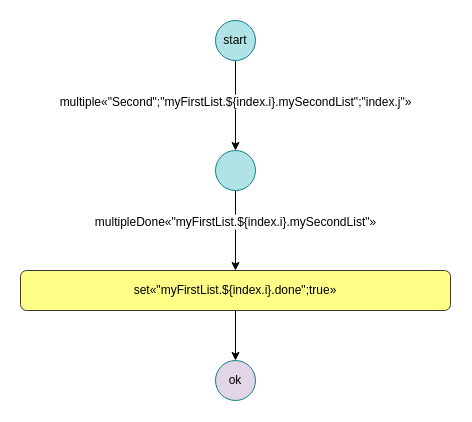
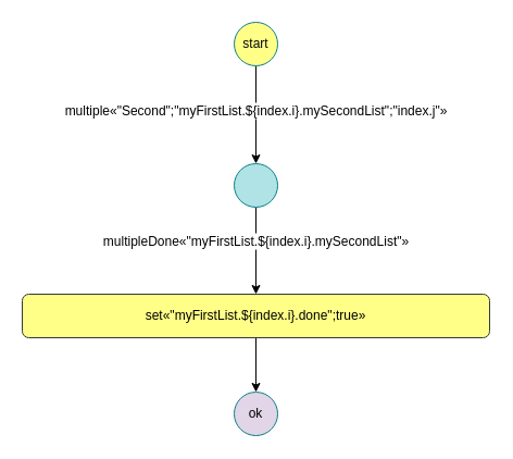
  <mxCell id="0" />
  <mxCell id="1" parent="0" />
  <mxCell id="2" style="edgeStyle=none;html=1;entryX=0.5;entryY=0;entryDx=0;entryDy=0;" parent="1" source="4" target="8" edge="1"><mxGeometry relative="1" as="geometry"><mxPoint x="235" y="160" as="targetPoint" /></mxGeometry></mxCell>
  <mxCell id="3" value="multiple«&quot;Second&quot;;&quot;myFirstList.${index.i}.mySecondList&quot;;&quot;index.j&quot;»" style="edgeLabel;align=center;verticalAlign=middle;resizable=0;points=[];fontSize=12;" vertex="1" connectable="0" parent="2"><mxGeometry x="-0.363" y="-3" relative="1" as="geometry"><mxPoint x="3" y="11" as="offset" /></mxGeometry></mxCell>
- <mxCell id="4" value="start" style="ellipse;whiteSpace=wrap;fillColor=#b0e3e6;strokeColor=#0e8088;fontColor=#050505;" parent="1" vertex="1"><mxGeometry x="215" y="20" width="40" height="40" as="geometry" /></mxCell>
+ <mxCell id="4" value="start" style="ellipse;whiteSpace=wrap;fillColor=#ffff88;strokeColor=#0e8088;fontColor=#050505;" parent="1" vertex="1"><mxGeometry x="215" y="20" width="40" height="40" as="geometry" /></mxCell>
  <mxCell id="5" value="ok" style="ellipse;whiteSpace=wrap;fillColor=#e1d5e7;strokeColor=#0e8088;fontColor=#000000;" parent="1" vertex="1"><mxGeometry x="215" y="360" width="40" height="40" as="geometry" /></mxCell>
  <mxCell id="6" style="edgeStyle=none;html=1;entryX=0.5;entryY=0;entryDx=0;entryDy=0;" parent="1" source="8" target="10" edge="1"><mxGeometry relative="1" as="geometry"><mxPoint x="235" y="200" as="sourcePoint" /></mxGeometry></mxCell>
  <mxCell id="7" value="multipleDone«&quot;myFirstList.${index.i}.mySecondList&quot;»" style="edgeLabel;align=center;verticalAlign=middle;resizable=0;points=[];fontSize=12;" vertex="1" connectable="0" parent="6"><mxGeometry x="-0.283" y="-1" relative="1" as="geometry"><mxPoint x="1" y="1" as="offset" /></mxGeometry></mxCell>
  <mxCell id="8" value="" style="ellipse;whiteSpace=wrap;fillColor=#b0e3e6;strokeColor=#0e8088;fontColor=#000000;" vertex="1" parent="1"><mxGeometry x="215" y="150" width="40" height="40" as="geometry" /></mxCell>
  <mxCell id="9" style="edgeStyle=none;html=1;fontSize=12;" edge="1" parent="1" source="10" target="5"><mxGeometry relative="1" as="geometry" /></mxCell>
  <mxCell id="10" value="set«&quot;myFirstList.${index.i}.done&quot;;true»" style="rounded=1;whiteSpace=wrap;fillColor=#ffff88;strokeColor=#36393d;fontColor=#000000;" vertex="1" parent="1"><mxGeometry x="20" y="270" width="430" height="40" as="geometry" /></mxCell>
